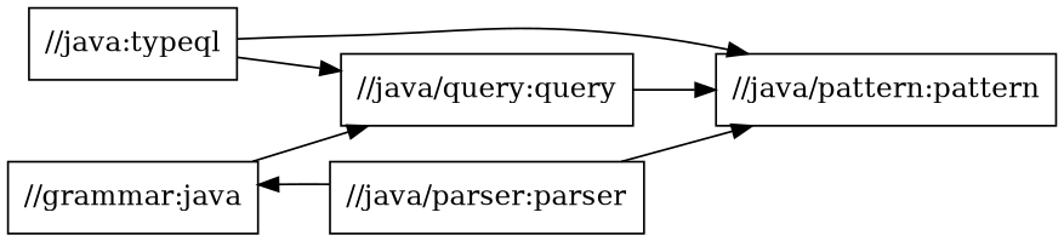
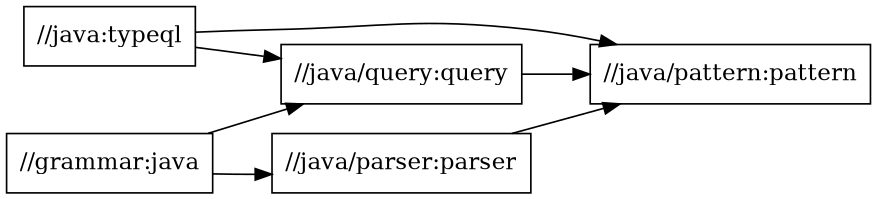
  digraph {
    rankdir=LR
    node [shape=box]
    "//java:typeql"
    "//java/pattern:pattern"
    "//java/query:query"
    "//java/parser:parser"
    "//grammar:java"
    "//java:typeql" -> "//java/pattern:pattern"
    "//java:typeql" -> "//java/query:query"
    "//java/query:query" -> "//java/pattern:pattern"
    "//java/parser:parser" -> "//java/pattern:pattern"
-   "//java/parser:parser" -> "//grammar:java"
+   "//grammar:java" -> "//java/parser:parser"
    "//grammar:java" -> "//java/query:query"
  }
